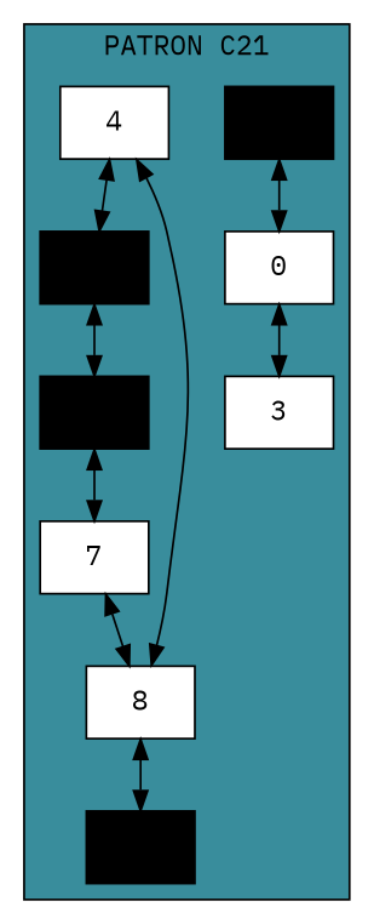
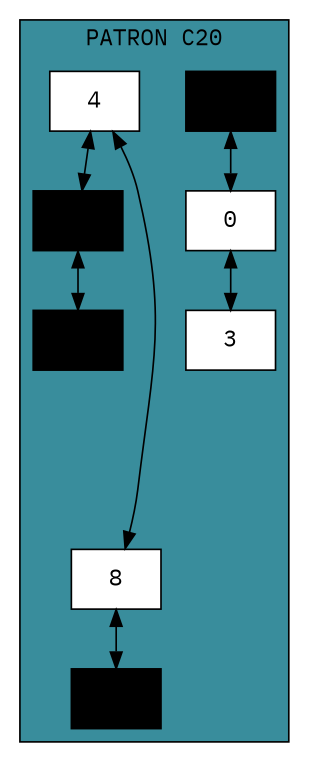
  digraph {
    fontname="IBM Plex Mono"
    node [fillcolor=white fontname="IBM Plex Mono" group=2 shape=box style=filled]
    edge [dir=both fontname="IBM Plex Mono"]
    n1 [fillcolor=black label=1]
    n2 [label=0]
    n3 [label=3]
    n4 [label=4]
    n5 [fillcolor=black label=5]
    n6 [fillcolor=black label=6]
-   n7 [label=7]
    n8 [label=8]
    n9 [fillcolor=black label=9]
    subgraph cluster_1 {
      bgcolor="#398D9C"
-     label="PATRON C21"
+     label="PATRON C20"
      n1
      n2
      n3
      n4
      n5
      n6
-     n7
      n8
      n9
    }
    n1 -> n2
    n2 -> n3
    n4 -> n5
    n5 -> n6
-   n6 -> n7
-   n7 -> n8
    n8 -> n4
    n8 -> n9
  }
